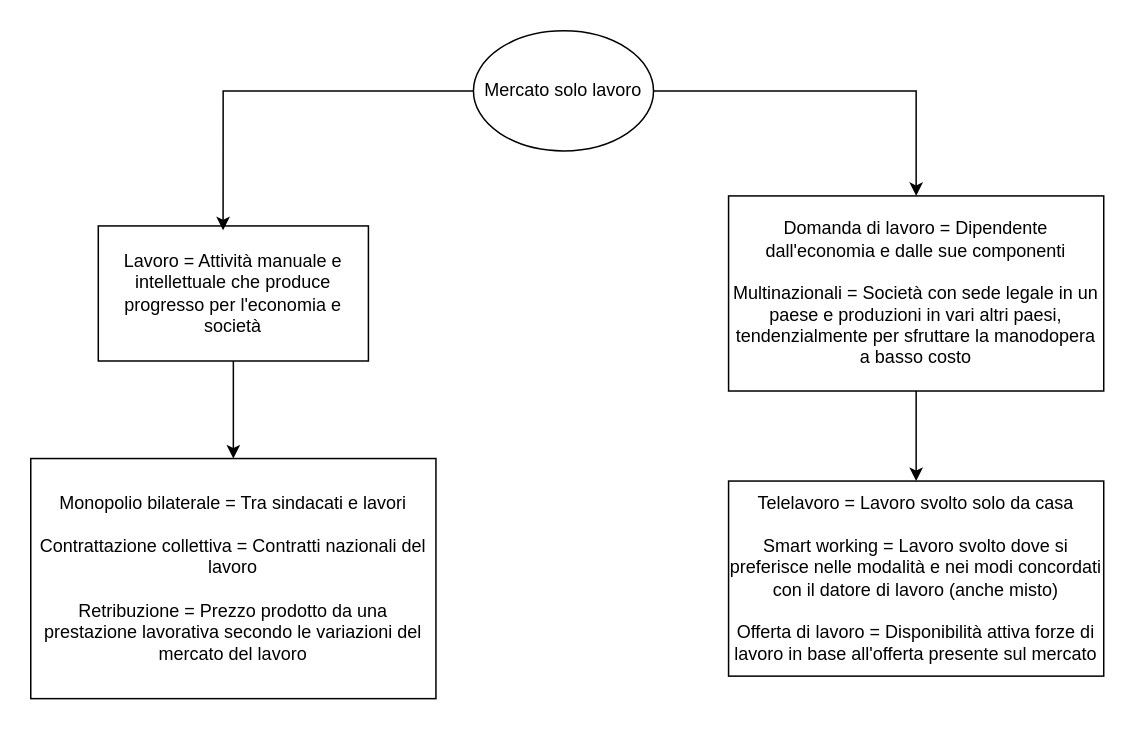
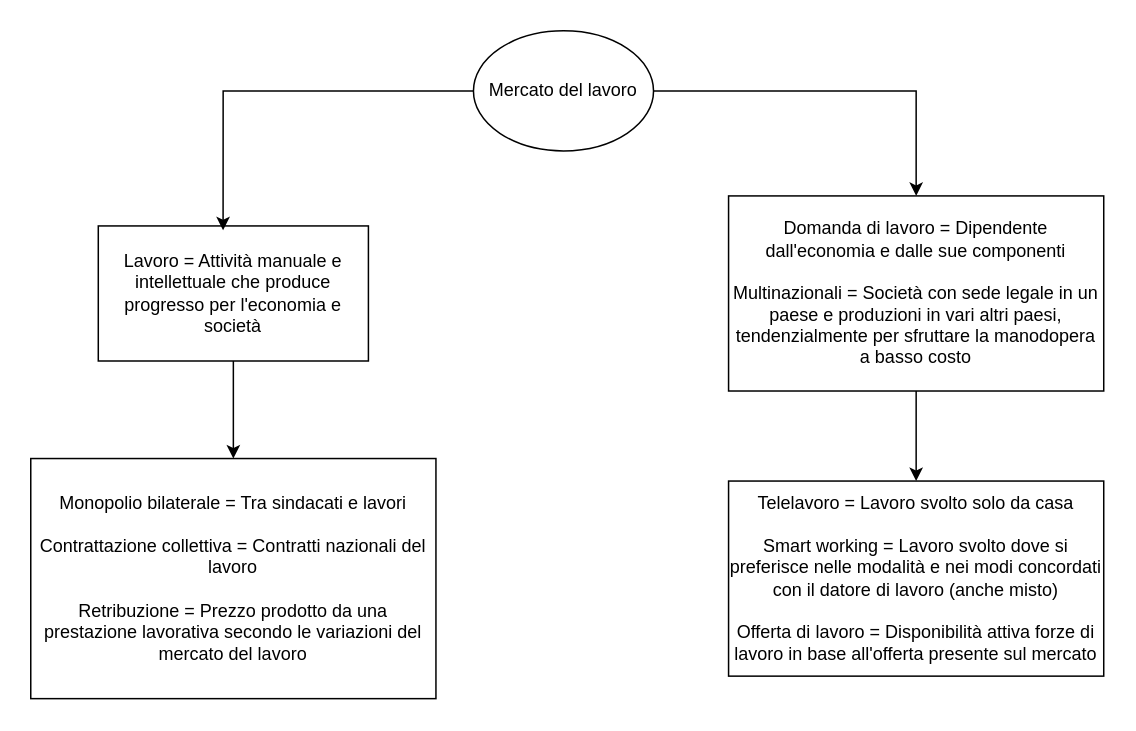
  <mxCell id="0" />
  <mxCell id="1" parent="0" />
  <mxCell id="2" style="edgeStyle=orthogonalEdgeStyle;rounded=0;orthogonalLoop=1;jettySize=auto;html=1;exitX=1;exitY=0.5;exitDx=0;exitDy=0;entryX=0.5;entryY=0;entryDx=0;entryDy=0;" edge="1" parent="1" source="3" target="8"><mxGeometry relative="1" as="geometry" /></mxCell>
- <mxCell id="3" value="Mercato solo lavoro" style="ellipse;whiteSpace=wrap;html=1;" vertex="1" parent="1"><mxGeometry x="315" y="20" width="120" height="80" as="geometry" /></mxCell>
+ <mxCell id="3" value="Mercato del lavoro" style="ellipse;whiteSpace=wrap;html=1;" vertex="1" parent="1"><mxGeometry x="315" y="20" width="120" height="80" as="geometry" /></mxCell>
  <mxCell id="4" style="edgeStyle=orthogonalEdgeStyle;rounded=0;orthogonalLoop=1;jettySize=auto;html=1;exitX=0.5;exitY=1;exitDx=0;exitDy=0;" edge="1" parent="1" source="5" target="9"><mxGeometry relative="1" as="geometry" /></mxCell>
  <mxCell id="5" value="Lavoro = Attività manuale e intellettuale che produce progresso per l'economia e società" style="rounded=0;whiteSpace=wrap;html=1;" vertex="1" parent="1"><mxGeometry x="65" y="150" width="180" height="90" as="geometry" /></mxCell>
  <mxCell id="6" style="edgeStyle=orthogonalEdgeStyle;rounded=0;orthogonalLoop=1;jettySize=auto;html=1;exitX=0;exitY=0.5;exitDx=0;exitDy=0;entryX=0.462;entryY=0.032;entryDx=0;entryDy=0;entryPerimeter=0;" edge="1" parent="1" source="3" target="5"><mxGeometry relative="1" as="geometry" /></mxCell>
  <mxCell id="7" style="edgeStyle=orthogonalEdgeStyle;rounded=0;orthogonalLoop=1;jettySize=auto;html=1;exitX=0.5;exitY=1;exitDx=0;exitDy=0;" edge="1" parent="1" source="8" target="10"><mxGeometry relative="1" as="geometry" /></mxCell>
  <mxCell id="8" value="Domanda di lavoro = Dipendente dall'economia e dalle sue componenti&lt;br&gt;&lt;br&gt;Multinazionali = Società con sede legale in un paese e produzioni in vari altri paesi, tendenzialmente per sfruttare la manodopera a basso costo" style="rounded=0;whiteSpace=wrap;html=1;" vertex="1" parent="1"><mxGeometry x="485" y="130" width="250" height="130" as="geometry" /></mxCell>
  <mxCell id="9" value="Monopolio bilaterale = Tra sindacati e lavori&lt;br&gt;&lt;br&gt;Contrattazione collettiva = Contratti nazionali del lavoro&lt;br&gt;&lt;br&gt;Retribuzione = Prezzo prodotto da una prestazione lavorativa secondo le variazioni del mercato del lavoro" style="rounded=0;whiteSpace=wrap;html=1;" vertex="1" parent="1"><mxGeometry x="20" y="305" width="270" height="160" as="geometry" /></mxCell>
  <mxCell id="10" value="Telelavoro = Lavoro svolto solo da casa&lt;br&gt;&lt;br&gt;Smart working = Lavoro svolto dove si preferisce nelle modalità e nei modi concordati con il datore di lavoro (anche misto)&lt;br&gt;&lt;br&gt;Offerta di lavoro = Disponibilità attiva forze di lavoro in base all'offerta presente sul mercato" style="rounded=0;whiteSpace=wrap;html=1;" vertex="1" parent="1"><mxGeometry x="485" y="320" width="250" height="130" as="geometry" /></mxCell>
